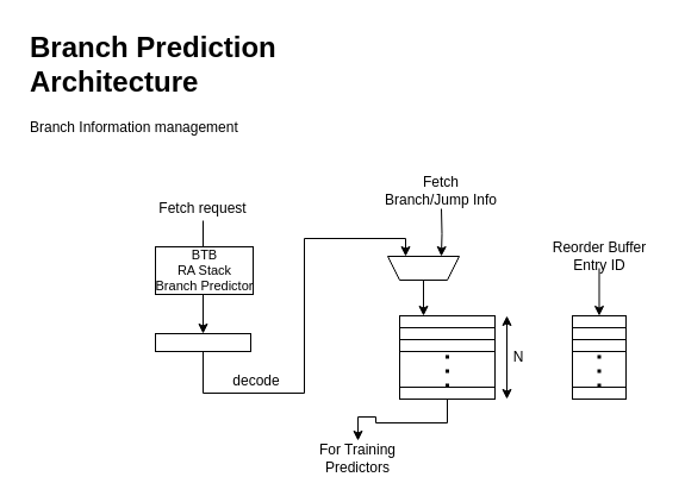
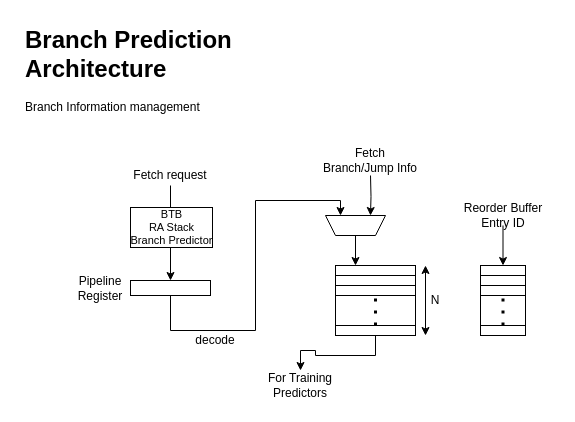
  <mxCell id="0" />
  <mxCell id="1" parent="0" />
  <mxCell id="2" style="edgeStyle=orthogonalEdgeStyle;rounded=0;orthogonalLoop=1;jettySize=auto;html=1;strokeWidth=1;entryX=0.5;entryY=0;entryDx=0;entryDy=0;exitX=0.5;exitY=1;exitDx=0;exitDy=0;" parent="1" source="16" target="33" edge="1"><mxGeometry relative="1" as="geometry"><mxPoint x="170" y="180" as="sourcePoint" /><mxPoint x="170" y="280" as="targetPoint" /></mxGeometry></mxCell>
  <mxCell id="3" value="BTB&lt;br&gt;RA Stack&lt;br&gt;Branch Predictor" style="edgeLabel;html=1;align=center;verticalAlign=middle;resizable=0;points=[];labelBorderColor=#000000;" parent="2" vertex="1" connectable="0"><mxGeometry x="-0.138" relative="1" as="geometry"><mxPoint as="offset" /></mxGeometry></mxCell>
  <mxCell id="4" style="edgeStyle=orthogonalEdgeStyle;rounded=0;orthogonalLoop=1;jettySize=auto;html=1;exitX=0.5;exitY=1;exitDx=0;exitDy=0;entryX=0.75;entryY=1;entryDx=0;entryDy=0;strokeWidth=1;" parent="1" source="33" target="18" edge="1"><mxGeometry relative="1" as="geometry"><mxPoint x="170" y="315" as="sourcePoint" /><Array as="points"><mxPoint x="170" y="330" /><mxPoint x="255" y="330" /><mxPoint x="255" y="200" /><mxPoint x="340" y="200" /></Array></mxGeometry></mxCell>
  <mxCell id="5" value="&lt;h1&gt;Branch Prediction Architecture&lt;/h1&gt;&lt;p&gt;Branch Information management&lt;/p&gt;" style="text;html=1;strokeColor=none;fillColor=none;spacing=5;spacingTop=-20;whiteSpace=wrap;overflow=hidden;rounded=0;" parent="1" vertex="1"><mxGeometry x="20" y="20" width="250" height="100" as="geometry" /></mxCell>
  <mxCell id="6" style="edgeStyle=orthogonalEdgeStyle;rounded=0;orthogonalLoop=1;jettySize=auto;html=1;strokeWidth=1;entryX=0.25;entryY=1;entryDx=0;entryDy=0;" parent="1" target="18" edge="1"><mxGeometry relative="1" as="geometry"><mxPoint x="370" y="175" as="sourcePoint" /></mxGeometry></mxCell>
  <mxCell id="7" value="Fetch Branch/Jump Info" style="text;html=1;strokeColor=none;fillColor=none;align=center;verticalAlign=middle;whiteSpace=wrap;rounded=0;" parent="1" vertex="1"><mxGeometry x="320" y="150" width="100" height="20" as="geometry" /></mxCell>
  <mxCell id="8" value="" style="group" parent="1" vertex="1" connectable="0"><mxGeometry x="335" y="265" width="80" height="70" as="geometry" /></mxCell>
  <mxCell id="9" value="" style="rounded=0;whiteSpace=wrap;html=1;" parent="8" vertex="1"><mxGeometry width="80" height="70" as="geometry" /></mxCell>
  <mxCell id="10" value="" style="rounded=0;whiteSpace=wrap;html=1;" parent="8" vertex="1"><mxGeometry width="80" height="10" as="geometry" /></mxCell>
  <mxCell id="11" value="" style="rounded=0;whiteSpace=wrap;html=1;" parent="8" vertex="1"><mxGeometry y="10" width="80" height="10" as="geometry" /></mxCell>
  <mxCell id="12" value="" style="rounded=0;whiteSpace=wrap;html=1;" parent="8" vertex="1"><mxGeometry y="20" width="80" height="10" as="geometry" /></mxCell>
  <mxCell id="13" value="" style="rounded=0;whiteSpace=wrap;html=1;" parent="8" vertex="1"><mxGeometry y="60" width="80" height="10" as="geometry" /></mxCell>
  <mxCell id="14" value="" style="endArrow=none;dashed=1;html=1;dashPattern=1 3;strokeWidth=3;entryX=0.5;entryY=1;entryDx=0;entryDy=0;exitX=0.5;exitY=0;exitDx=0;exitDy=0;" parent="8" source="13" target="12" edge="1"><mxGeometry width="50" height="50" relative="1" as="geometry"><mxPoint x="120" y="160" as="sourcePoint" /><mxPoint x="170" y="110" as="targetPoint" /></mxGeometry></mxCell>
- <mxCell id="15" value="decode" style="text;html=1;strokeColor=none;fillColor=none;align=center;verticalAlign=middle;whiteSpace=wrap;rounded=0;" parent="1" vertex="1"><mxGeometry x="195" y="310" width="40" height="20" as="geometry" /></mxCell>
+ <mxCell id="15" value="decode" style="text;html=1;strokeColor=none;fillColor=none;align=center;verticalAlign=middle;whiteSpace=wrap;rounded=0;" parent="1" vertex="1"><mxGeometry x="195" y="330" width="40" height="20" as="geometry" /></mxCell>
  <mxCell id="16" value="Fetch request" style="text;html=1;strokeColor=none;fillColor=none;align=center;verticalAlign=middle;whiteSpace=wrap;rounded=0;" parent="1" vertex="1"><mxGeometry x="130" y="165" width="80" height="20" as="geometry" /></mxCell>
  <mxCell id="17" style="edgeStyle=orthogonalEdgeStyle;rounded=0;orthogonalLoop=1;jettySize=auto;html=1;exitX=0.5;exitY=0;exitDx=0;exitDy=0;entryX=0.25;entryY=0;entryDx=0;entryDy=0;" parent="1" source="18" target="10" edge="1"><mxGeometry relative="1" as="geometry" /></mxCell>
  <mxCell id="18" value="" style="shape=trapezoid;perimeter=trapezoidPerimeter;whiteSpace=wrap;html=1;fixedSize=1;rotation=-180;size=10;" parent="1" vertex="1"><mxGeometry x="325" y="215" width="60" height="20" as="geometry" /></mxCell>
  <mxCell id="19" style="edgeStyle=orthogonalEdgeStyle;rounded=0;orthogonalLoop=1;jettySize=auto;html=1;exitX=0.5;exitY=1;exitDx=0;exitDy=0;entryX=0.5;entryY=0;entryDx=0;entryDy=0;" parent="1" source="20" target="27" edge="1"><mxGeometry relative="1" as="geometry" /></mxCell>
  <mxCell id="20" value="Reorder Buffer&lt;br&gt;Entry ID" style="text;html=1;strokeColor=none;fillColor=none;align=center;verticalAlign=middle;whiteSpace=wrap;rounded=0;" parent="1" vertex="1"><mxGeometry x="452.5" y="205" width="100" height="20" as="geometry" /></mxCell>
  <mxCell id="21" value="For Training Predictors" style="text;html=1;strokeColor=none;fillColor=none;align=center;verticalAlign=middle;whiteSpace=wrap;rounded=0;" parent="1" vertex="1"><mxGeometry x="250" y="370" width="100" height="30" as="geometry" /></mxCell>
  <mxCell id="22" value="" style="group" parent="1" vertex="1" connectable="0"><mxGeometry x="415" y="265" width="40" height="70" as="geometry" /></mxCell>
  <mxCell id="23" value="N" style="text;html=1;strokeColor=none;fillColor=none;align=center;verticalAlign=middle;whiteSpace=wrap;rounded=0;" parent="22" vertex="1"><mxGeometry y="25" width="40" height="20" as="geometry" /></mxCell>
  <mxCell id="24" value="" style="endArrow=classic;startArrow=classic;html=1;strokeWidth=1;endSize=6;" parent="22" edge="1"><mxGeometry x="100" width="50" height="50" as="geometry"><mxPoint x="10" y="70" as="sourcePoint" /><mxPoint x="10" as="targetPoint" /></mxGeometry></mxCell>
  <mxCell id="25" value="" style="group" parent="1" vertex="1" connectable="0"><mxGeometry x="480" y="265" width="45" height="70" as="geometry" /></mxCell>
  <mxCell id="26" value="" style="rounded=0;whiteSpace=wrap;html=1;" parent="25" vertex="1"><mxGeometry width="45" height="70" as="geometry" /></mxCell>
  <mxCell id="27" value="" style="rounded=0;whiteSpace=wrap;html=1;" parent="25" vertex="1"><mxGeometry width="45" height="10" as="geometry" /></mxCell>
  <mxCell id="28" value="" style="rounded=0;whiteSpace=wrap;html=1;" parent="25" vertex="1"><mxGeometry y="10" width="45" height="10" as="geometry" /></mxCell>
  <mxCell id="29" value="" style="rounded=0;whiteSpace=wrap;html=1;" parent="25" vertex="1"><mxGeometry y="20" width="45" height="10" as="geometry" /></mxCell>
  <mxCell id="30" value="" style="rounded=0;whiteSpace=wrap;html=1;" parent="25" vertex="1"><mxGeometry y="60" width="45" height="10" as="geometry" /></mxCell>
  <mxCell id="31" value="" style="endArrow=none;dashed=1;html=1;dashPattern=1 3;strokeWidth=3;entryX=0.5;entryY=1;entryDx=0;entryDy=0;exitX=0.5;exitY=0;exitDx=0;exitDy=0;" parent="25" source="30" target="29" edge="1"><mxGeometry width="50" height="50" relative="1" as="geometry"><mxPoint x="67.5" y="160" as="sourcePoint" /><mxPoint x="95.625" y="110" as="targetPoint" /></mxGeometry></mxCell>
  <mxCell id="32" style="edgeStyle=orthogonalEdgeStyle;rounded=0;orthogonalLoop=1;jettySize=auto;html=1;exitX=0.5;exitY=1;exitDx=0;exitDy=0;entryX=0.5;entryY=0;entryDx=0;entryDy=0;" parent="1" source="13" target="21" edge="1"><mxGeometry relative="1" as="geometry" /></mxCell>
  <mxCell id="33" value="" style="rounded=0;whiteSpace=wrap;html=1;" parent="1" vertex="1"><mxGeometry x="130" y="280" width="80" height="15" as="geometry" /></mxCell>
+ <mxCell id="34" value="Pipeline&lt;br&gt;Register" style="text;html=1;strokeColor=none;fillColor=none;align=center;verticalAlign=middle;whiteSpace=wrap;rounded=0;" parent="1" vertex="1"><mxGeometry x="80" y="277.5" width="40" height="20" as="geometry" /></mxCell>
